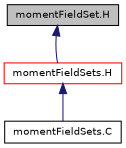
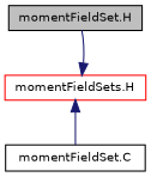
  digraph {
    node [color=black fontname=Helvetica fontsize=10 shape=record]
    edge [color=midnightblue dir=back fontname=Helvetica fontsize=10 labelfontname=Helvetica labelfontsize=10 style=solid]
    n1 [fillcolor=grey75 fontcolor=black height=0.2 label="momentFieldSet.H" style=filled width=0.4]
    n2 [color=red height=0.2 label="momentFieldSets.H" width=0.4]
-   n3 [height=0.2 label="momentFieldSets.C" width=0.4]
-   n1 -> n2
+   n3 [height=0.2 label="momentFieldSet.C" width=0.4]
+   n2 -> n1
    n2 -> n3
  }
